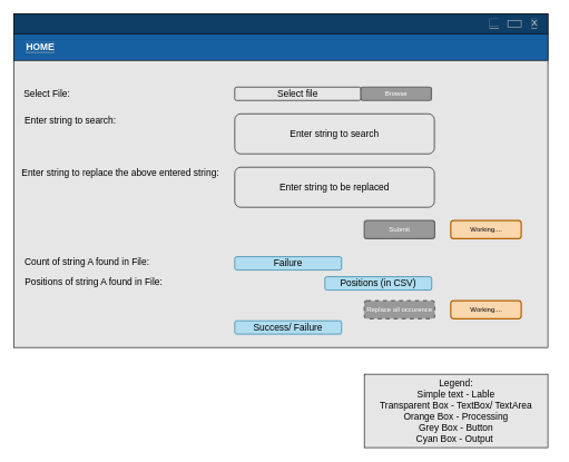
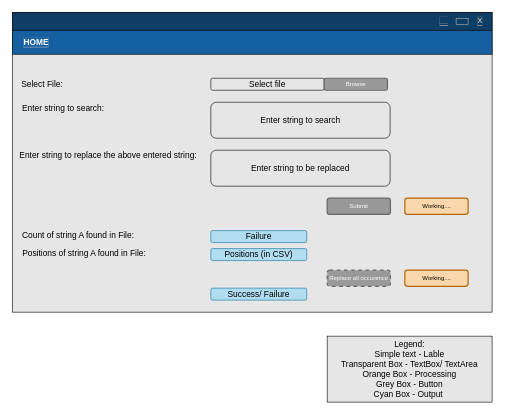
  <mxCell id="0" />
  <mxCell id="1" parent="0" />
  <mxCell id="2" value="" style="rounded=0;whiteSpace=wrap;html=1;fontColor=#333333;fillColor=#E6E6E6;" parent="1" vertex="1"><mxGeometry x="20" y="20" width="800" height="500" as="geometry" /></mxCell>
  <mxCell id="3" value="" style="rounded=0;whiteSpace=wrap;html=1;fillColor=#0E3D66;" parent="1" vertex="1"><mxGeometry x="20" y="20" width="800" height="30" as="geometry" /></mxCell>
  <mxCell id="4" value="" style="rounded=0;whiteSpace=wrap;html=1;fillColor=#1660A1;" parent="1" vertex="1"><mxGeometry x="20" y="50" width="800" height="40" as="geometry" /></mxCell>
  <mxCell id="5" value="" style="rounded=0;whiteSpace=wrap;html=1;fillColor=#0E3D66;strokeColor=#B3B3B3;" parent="1" vertex="1"><mxGeometry x="760" y="30" width="20" height="10" as="geometry" /></mxCell>
  <mxCell id="6" value="&lt;span style=&quot;background-color: rgb(14 , 61 , 102)&quot;&gt;X&lt;/span&gt;" style="text;html=1;strokeColor=none;fillColor=none;align=center;verticalAlign=middle;whiteSpace=wrap;rounded=0;labelBackgroundColor=#B3B3B3;fontColor=#B3B3B3;strokeWidth=8;fontStyle=1" parent="1" vertex="1"><mxGeometry x="770" y="20" width="60" height="30" as="geometry" /></mxCell>
  <mxCell id="7" value="&lt;span style=&quot;background-color: rgb(14 , 61 , 102)&quot;&gt;__&lt;/span&gt;" style="text;html=1;strokeColor=none;fillColor=none;align=center;verticalAlign=middle;whiteSpace=wrap;rounded=0;labelBackgroundColor=#B3B3B3;fontColor=#B3B3B3;strokeWidth=8;fontStyle=1" parent="1" vertex="1"><mxGeometry x="710" y="20" width="60" height="30" as="geometry" /></mxCell>
  <mxCell id="8" value="&lt;span style=&quot;background-color: rgb(22, 96, 161); font-size: 14px;&quot;&gt;HOME&lt;/span&gt;" style="text;html=1;strokeColor=none;fillColor=none;align=center;verticalAlign=middle;whiteSpace=wrap;rounded=0;labelBackgroundColor=#B3B3B3;fontColor=#FFFFFF;fontStyle=1;fontSize=14;" parent="1" vertex="1"><mxGeometry x="30" y="55" width="60" height="30" as="geometry" /></mxCell>
  <mxCell id="9" value="Select File:" style="text;html=1;strokeColor=none;fillColor=none;align=center;verticalAlign=middle;whiteSpace=wrap;rounded=0;labelBackgroundColor=none;fontSize=14;" parent="1" vertex="1"><mxGeometry x="30" y="130" width="80" height="20" as="geometry" /></mxCell>
  <mxCell id="10" value="Select file" style="rounded=1;whiteSpace=wrap;html=1;labelBackgroundColor=none;strokeWidth=1;fillColor=#E6E6E6;gradientColor=none;fontSize=14;fontColor=#000000;" parent="1" vertex="1"><mxGeometry x="351" y="130" width="189" height="20" as="geometry" /></mxCell>
  <mxCell id="11" value="Enter string to search:" style="text;html=1;strokeColor=none;fillColor=none;align=center;verticalAlign=middle;whiteSpace=wrap;rounded=0;labelBackgroundColor=none;fontSize=14;" parent="1" vertex="1"><mxGeometry x="30" y="170" width="150" height="20" as="geometry" /></mxCell>
  <mxCell id="12" value="Enter string to search" style="rounded=1;whiteSpace=wrap;html=1;labelBackgroundColor=none;strokeWidth=1;fillColor=#E6E6E6;gradientColor=none;fontSize=14;fontColor=#000000;" parent="1" vertex="1"><mxGeometry x="351" y="170" width="299" height="60" as="geometry" /></mxCell>
  <mxCell id="13" value="Enter string to replace the above entered string:" style="text;html=1;strokeColor=none;fillColor=none;align=center;verticalAlign=middle;whiteSpace=wrap;rounded=0;labelBackgroundColor=none;fontSize=14;" parent="1" vertex="1"><mxGeometry x="30" y="246" width="300" height="24" as="geometry" /></mxCell>
  <mxCell id="14" value="Enter string to be replaced" style="rounded=1;whiteSpace=wrap;html=1;labelBackgroundColor=none;strokeWidth=1;fillColor=#E6E6E6;gradientColor=none;fontSize=14;fontColor=#000000;" parent="1" vertex="1"><mxGeometry x="351" y="250" width="299" height="60" as="geometry" /></mxCell>
  <mxCell id="15" value="Submit" style="rounded=1;html=1;shadow=0;dashed=0;whiteSpace=wrap;fontSize=10;fillColor=#999999;align=center;strokeColor=#666666;fontColor=#ffffff;strokeWidth=2;labelBackgroundColor=none;" parent="1" vertex="1"><mxGeometry x="545" y="330" width="105.5" height="26.88" as="geometry" /></mxCell>
  <mxCell id="16" value="Count of string A found in File:" style="text;html=1;strokeColor=none;fillColor=none;align=center;verticalAlign=middle;whiteSpace=wrap;rounded=0;labelBackgroundColor=none;fontSize=14;" parent="1" vertex="1"><mxGeometry x="30" y="380" width="200" height="24" as="geometry" /></mxCell>
  <mxCell id="17" value="Failure" style="rounded=1;whiteSpace=wrap;html=1;labelBackgroundColor=none;strokeWidth=1;fillColor=#b1ddf0;fontSize=14;strokeColor=#10739e;" parent="1" vertex="1"><mxGeometry x="351" y="384" width="160" height="20" as="geometry" /></mxCell>
  <mxCell id="18" value="Positions of string A found in File:" style="text;html=1;strokeColor=none;fillColor=none;align=center;verticalAlign=middle;whiteSpace=wrap;rounded=0;labelBackgroundColor=none;fontSize=14;" parent="1" vertex="1"><mxGeometry x="30" y="410" width="220" height="24" as="geometry" /></mxCell>
- <mxCell id="19" value="Positions (in CSV)" style="rounded=1;whiteSpace=wrap;html=1;labelBackgroundColor=none;strokeWidth=1;fillColor=#b1ddf0;fontSize=14;strokeColor=#10739e;" parent="1" vertex="1"><mxGeometry x="486" y="414" width="160" height="20" as="geometry" /></mxCell>
+ <mxCell id="19" value="Positions (in CSV)" style="rounded=1;whiteSpace=wrap;html=1;labelBackgroundColor=none;strokeWidth=1;fillColor=#b1ddf0;fontSize=14;strokeColor=#10739e;" parent="1" vertex="1"><mxGeometry x="351" y="414" width="160" height="20" as="geometry" /></mxCell>
  <mxCell id="20" value="Replace all occurence" style="rounded=1;html=1;shadow=0;dashed=1;whiteSpace=wrap;fontSize=10;fillColor=#999999;align=center;strokeColor=#666666;fontColor=#ffffff;strokeWidth=2;labelBackgroundColor=none;" parent="1" vertex="1"><mxGeometry x="545" y="450" width="105.5" height="26.88" as="geometry" /></mxCell>
  <mxCell id="21" value="Success/ Failure" style="rounded=1;whiteSpace=wrap;html=1;labelBackgroundColor=none;strokeWidth=1;fillColor=#b1ddf0;fontSize=14;strokeColor=#10739e;" parent="1" vertex="1"><mxGeometry x="351" y="480" width="160" height="20" as="geometry" /></mxCell>
  <mxCell id="22" value="Working...." style="rounded=1;html=1;shadow=0;dashed=0;whiteSpace=wrap;fontSize=10;fillColor=#fad7ac;align=center;strokeColor=#b46504;strokeWidth=2;labelBackgroundColor=none;" parent="1" vertex="1"><mxGeometry x="674.5" y="330" width="105.5" height="26.88" as="geometry" /></mxCell>
  <mxCell id="23" value="Working...." style="rounded=1;html=1;shadow=0;dashed=0;whiteSpace=wrap;fontSize=10;fillColor=#fad7ac;align=center;strokeColor=#b46504;strokeWidth=2;labelBackgroundColor=none;" parent="1" vertex="1"><mxGeometry x="674.5" y="450" width="105.5" height="26.88" as="geometry" /></mxCell>
  <mxCell id="24" value="Legend:&lt;br&gt;Simple text - Lable&lt;br&gt;Transparent Box - TextBox/ TextArea&lt;br&gt;Orange Box - Processing&lt;br&gt;Grey Box - Button&lt;br&gt;Cyan Box - Output&amp;nbsp;" style="rounded=0;whiteSpace=wrap;html=1;labelBackgroundColor=none;strokeWidth=1;fillColor=#E6E6E6;gradientColor=none;fontSize=14;fontColor=#000000;" parent="1" vertex="1"><mxGeometry x="545" y="560" width="275" height="110" as="geometry" /></mxCell>
  <mxCell id="25" value="Browse" style="rounded=1;html=1;shadow=0;dashed=0;whiteSpace=wrap;fontSize=10;fillColor=#999999;align=center;strokeColor=#666666;fontColor=#ffffff;strokeWidth=2;labelBackgroundColor=none;" vertex="1" parent="1"><mxGeometry x="540" y="130" width="105.5" height="20" as="geometry" /></mxCell>
